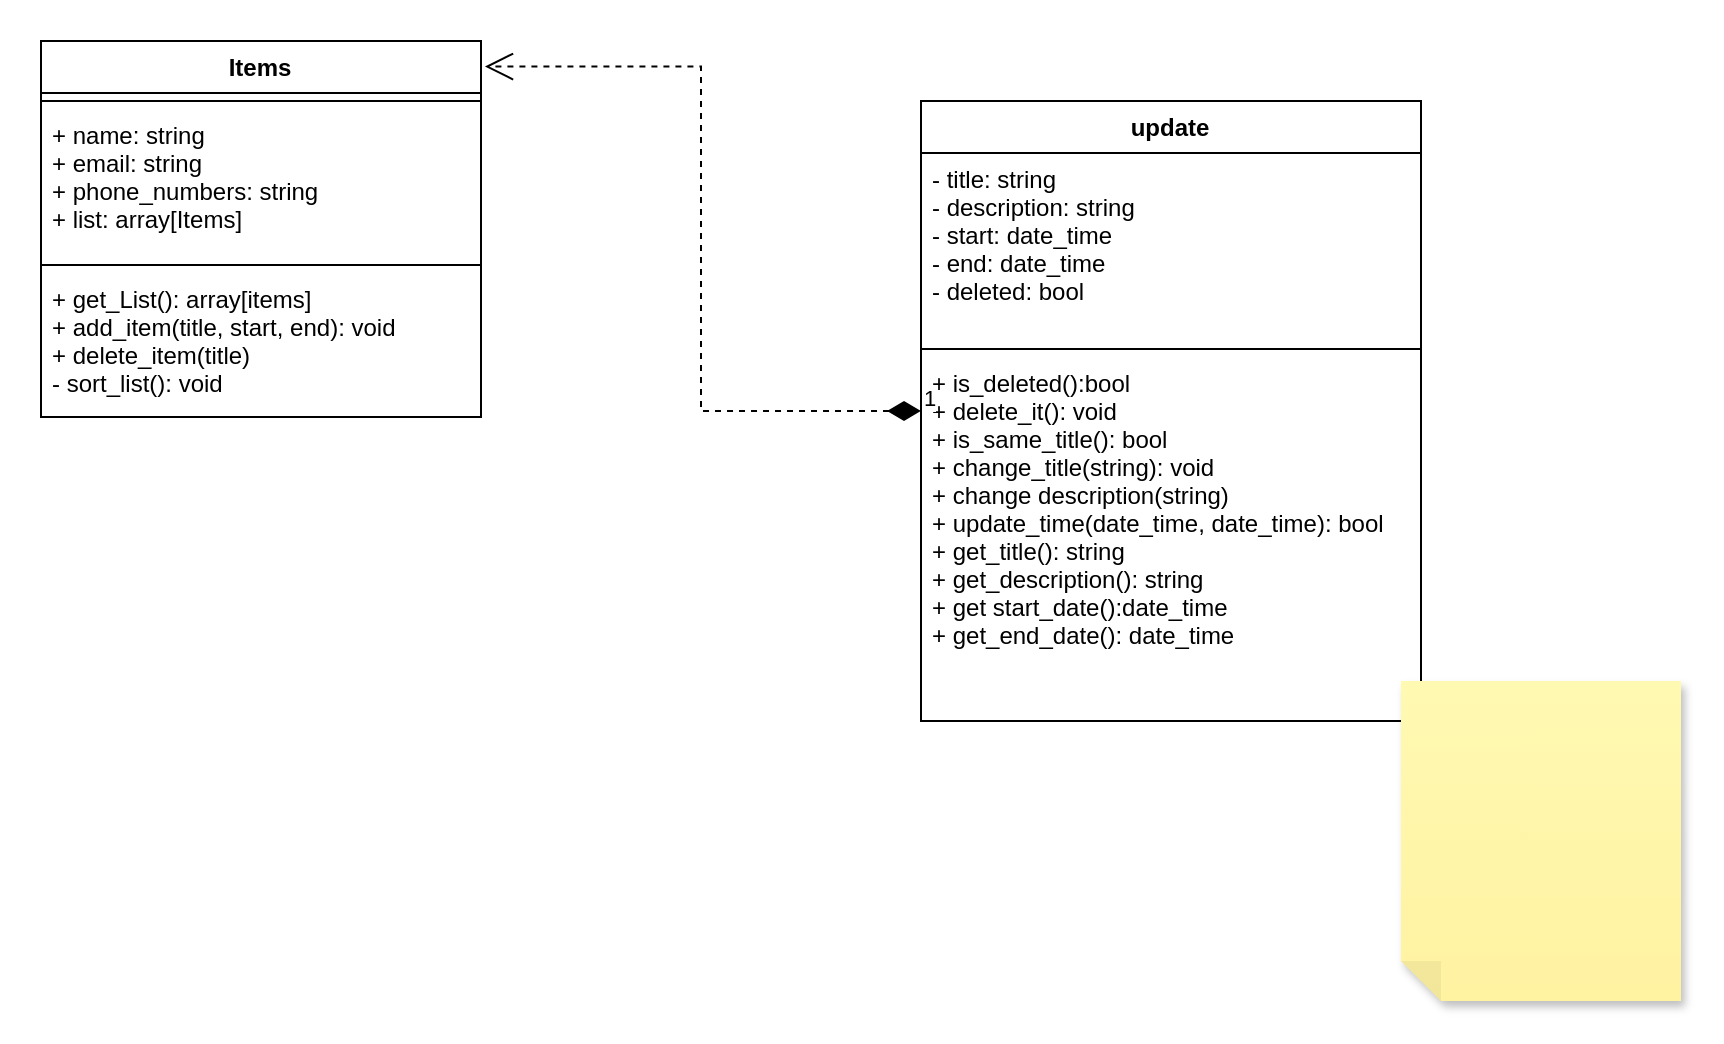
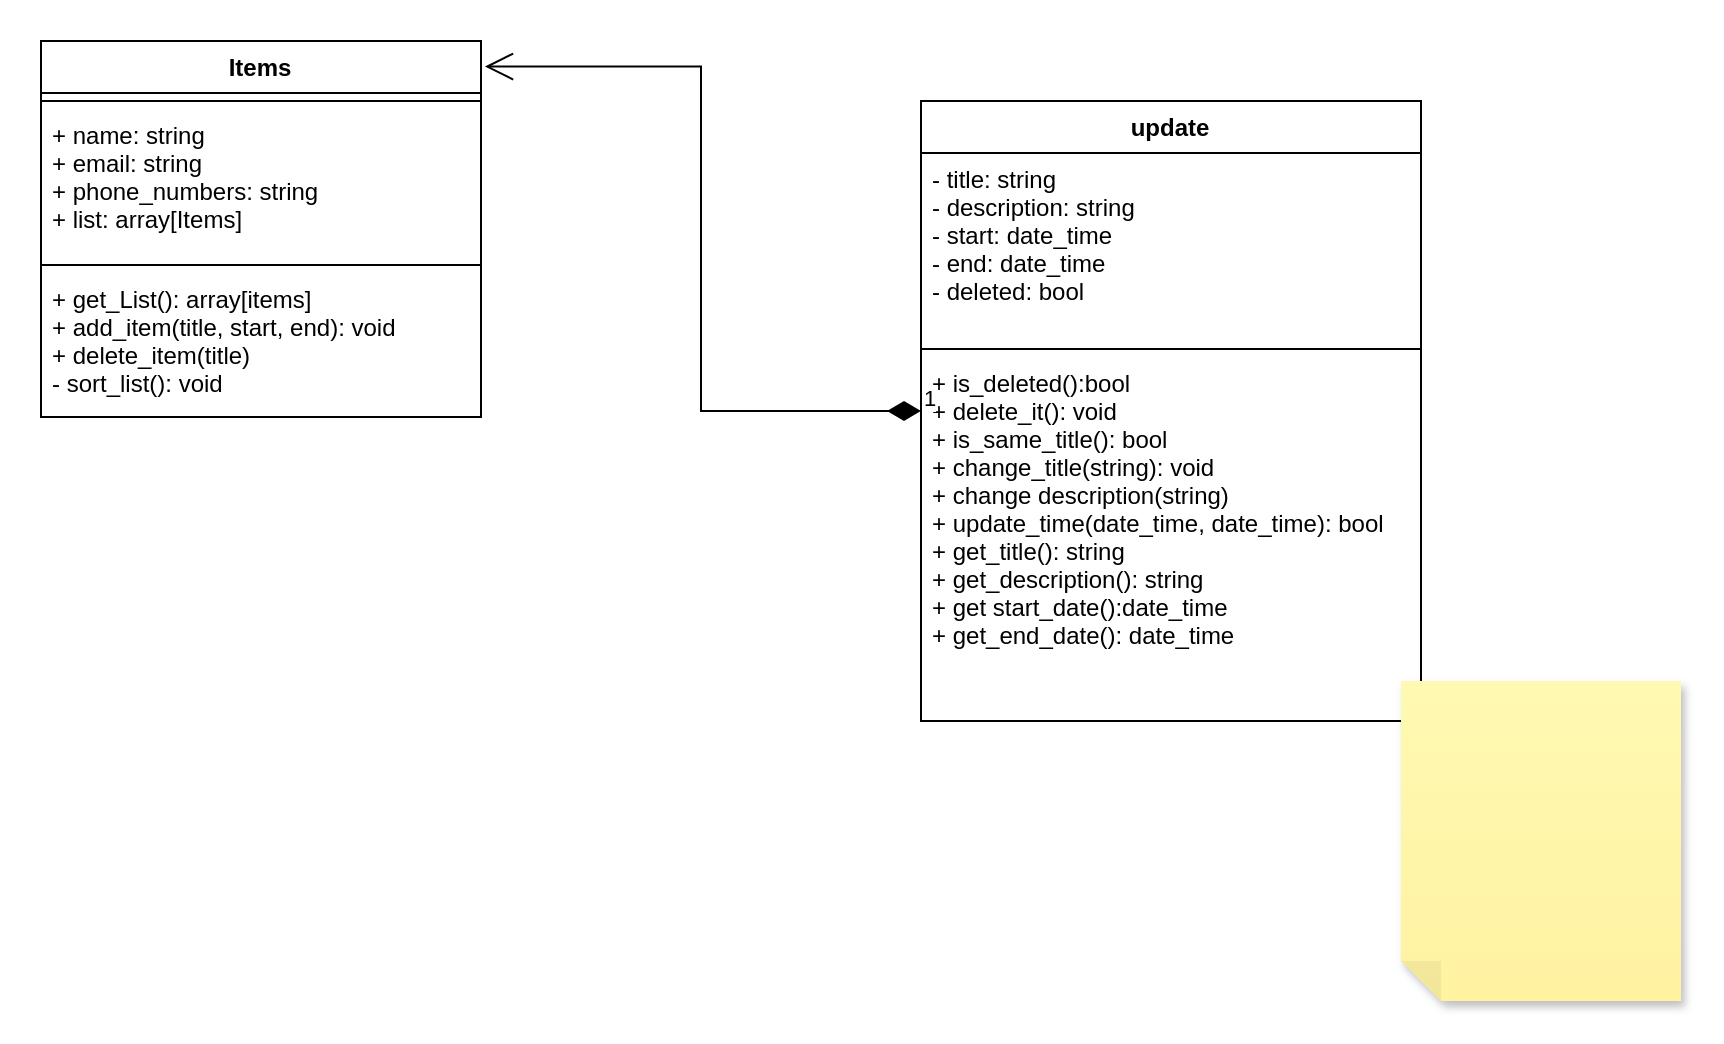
  <mxCell id="0" />
  <mxCell id="1" parent="0" />
  <mxCell id="2" value="Items" style="swimlane;fontStyle=1;align=center;verticalAlign=top;childLayout=stackLayout;horizontal=1;startSize=26;horizontalStack=0;resizeParent=1;resizeParentMax=0;resizeLast=0;collapsible=1;marginBottom=0;" parent="1" vertex="1"><mxGeometry x="20" y="20" width="220" height="188" as="geometry" /></mxCell>
  <mxCell id="3" value="" style="line;strokeWidth=1;fillColor=none;align=left;verticalAlign=middle;spacingTop=-1;spacingLeft=3;spacingRight=3;rotatable=0;labelPosition=right;points=[];portConstraint=eastwest;" parent="2" vertex="1"><mxGeometry y="26" width="220" height="8" as="geometry" /></mxCell>
  <mxCell id="4" value="+ name: string&#10;+ email: string&#10;+ phone_numbers: string&#10;+ list: array[Items]" style="text;strokeColor=none;fillColor=none;align=left;verticalAlign=top;spacingLeft=4;spacingRight=4;overflow=hidden;rotatable=0;points=[[0,0.5],[1,0.5]];portConstraint=eastwest;" parent="2" vertex="1"><mxGeometry y="34" width="220" height="74" as="geometry" /></mxCell>
  <mxCell id="5" value="" style="line;strokeWidth=1;fillColor=none;align=left;verticalAlign=middle;spacingTop=-1;spacingLeft=3;spacingRight=3;rotatable=0;labelPosition=right;points=[];portConstraint=eastwest;" parent="2" vertex="1"><mxGeometry y="108" width="220" height="8" as="geometry" /></mxCell>
  <mxCell id="6" value="+ get_List(): array[items]&#10;+ add_item(title, start, end): void&#10;+ delete_item(title)&#10;- sort_list(): void" style="text;strokeColor=none;fillColor=none;align=left;verticalAlign=top;spacingLeft=4;spacingRight=4;overflow=hidden;rotatable=0;points=[[0,0.5],[1,0.5]];portConstraint=eastwest;" parent="2" vertex="1"><mxGeometry y="116" width="220" height="72" as="geometry" /></mxCell>
  <mxCell id="7" value="update" style="swimlane;fontStyle=1;align=center;verticalAlign=top;childLayout=stackLayout;horizontal=1;startSize=26;horizontalStack=0;resizeParent=1;resizeParentMax=0;resizeLast=0;collapsible=1;marginBottom=0;" parent="1" vertex="1"><mxGeometry x="460" y="50" width="250" height="310" as="geometry" /></mxCell>
  <mxCell id="8" value="- title: string&#10;- description: string&#10;- start: date_time&#10;- end: date_time&#10;- deleted: bool" style="text;strokeColor=none;fillColor=none;align=left;verticalAlign=top;spacingLeft=4;spacingRight=4;overflow=hidden;rotatable=0;points=[[0,0.5],[1,0.5]];portConstraint=eastwest;" parent="7" vertex="1"><mxGeometry y="26" width="250" height="94" as="geometry" /></mxCell>
  <mxCell id="9" value="" style="line;strokeWidth=1;fillColor=none;align=left;verticalAlign=middle;spacingTop=-1;spacingLeft=3;spacingRight=3;rotatable=0;labelPosition=right;points=[];portConstraint=eastwest;" parent="7" vertex="1"><mxGeometry y="120" width="250" height="8" as="geometry" /></mxCell>
  <mxCell id="10" value="+ is_deleted():bool&#10;+ delete_it(): void&#10;+ is_same_title(): bool&#10;+ change_title(string): void&#10;+ change description(string)&#10;+ update_time(date_time, date_time): bool&#10;+ get_title(): string&#10;+ get_description(): string&#10;+ get start_date():date_time&#10;+ get_end_date(): date_time" style="text;strokeColor=none;fillColor=none;align=left;verticalAlign=top;spacingLeft=4;spacingRight=4;overflow=hidden;rotatable=0;points=[[0,0.5],[1,0.5]];portConstraint=eastwest;" parent="7" vertex="1"><mxGeometry y="128" width="250" height="182" as="geometry" /></mxCell>
- <mxCell id="11" value="1" style="endArrow=open;html=1;endSize=12;startArrow=diamondThin;startSize=14;startFill=1;edgeStyle=orthogonalEdgeStyle;align=left;verticalAlign=bottom;rounded=0;entryX=1.009;entryY=0.068;entryDx=0;entryDy=0;entryPerimeter=0;dashed=1;" parent="1" source="7" target="2" edge="1"><mxGeometry x="-1" y="3" relative="1" as="geometry"><mxPoint x="290" y="310" as="sourcePoint" /><mxPoint x="450" y="310" as="targetPoint" /></mxGeometry></mxCell>
+ <mxCell id="11" value="1" style="endArrow=open;html=1;endSize=12;startArrow=diamondThin;startSize=14;startFill=1;edgeStyle=orthogonalEdgeStyle;align=left;verticalAlign=bottom;rounded=0;entryX=1.009;entryY=0.068;entryDx=0;entryDy=0;entryPerimeter=0;" parent="1" source="7" target="2" edge="1"><mxGeometry x="-1" y="3" relative="1" as="geometry"><mxPoint x="290" y="310" as="sourcePoint" /><mxPoint x="450" y="310" as="targetPoint" /></mxGeometry></mxCell>
  <mxCell id="12" value="" style="shape=note;whiteSpace=wrap;html=1;backgroundOutline=1;fontColor=#000000;darkOpacity=0.05;fillColor=#FFF9B2;strokeColor=none;fillStyle=solid;direction=west;gradientDirection=north;gradientColor=#FFF2A1;shadow=1;size=20;pointerEvents=1;" vertex="1" parent="1"><mxGeometry x="700" y="340" width="140" height="160" as="geometry" /></mxCell>
